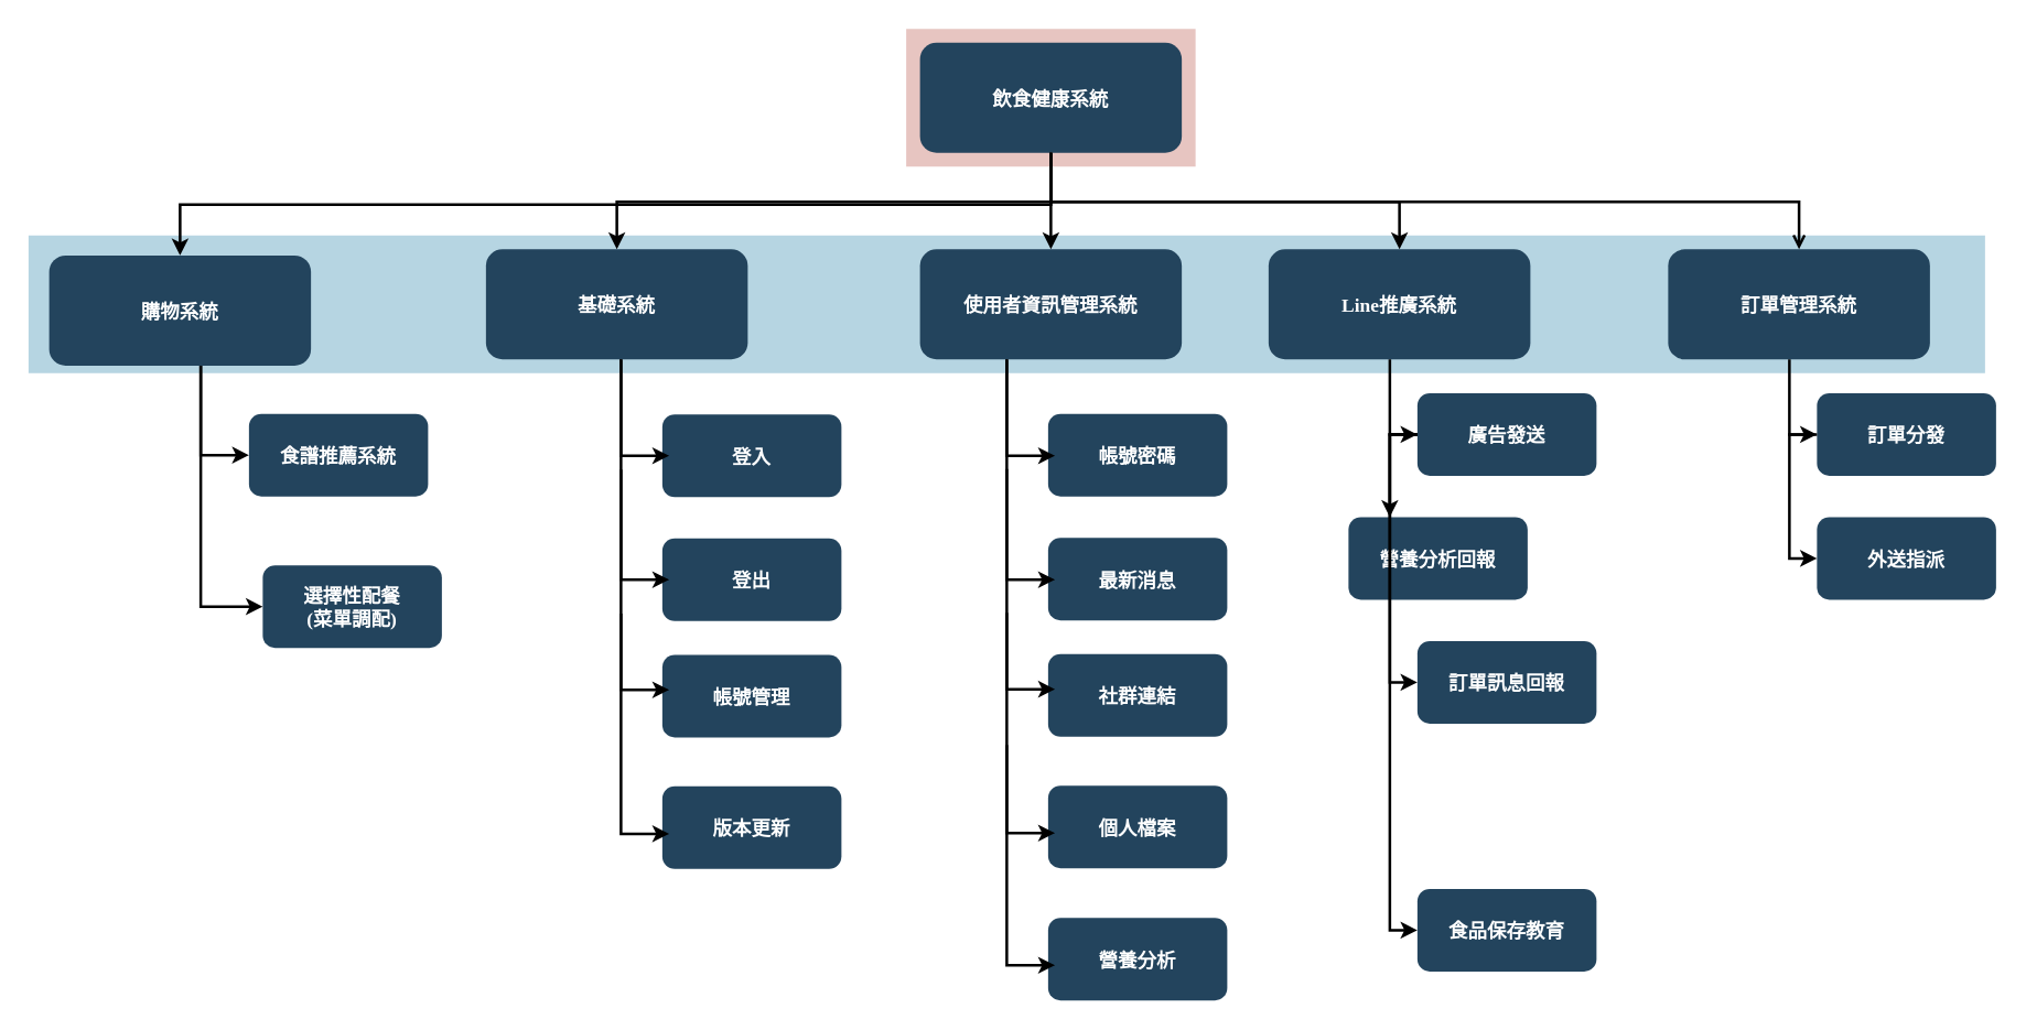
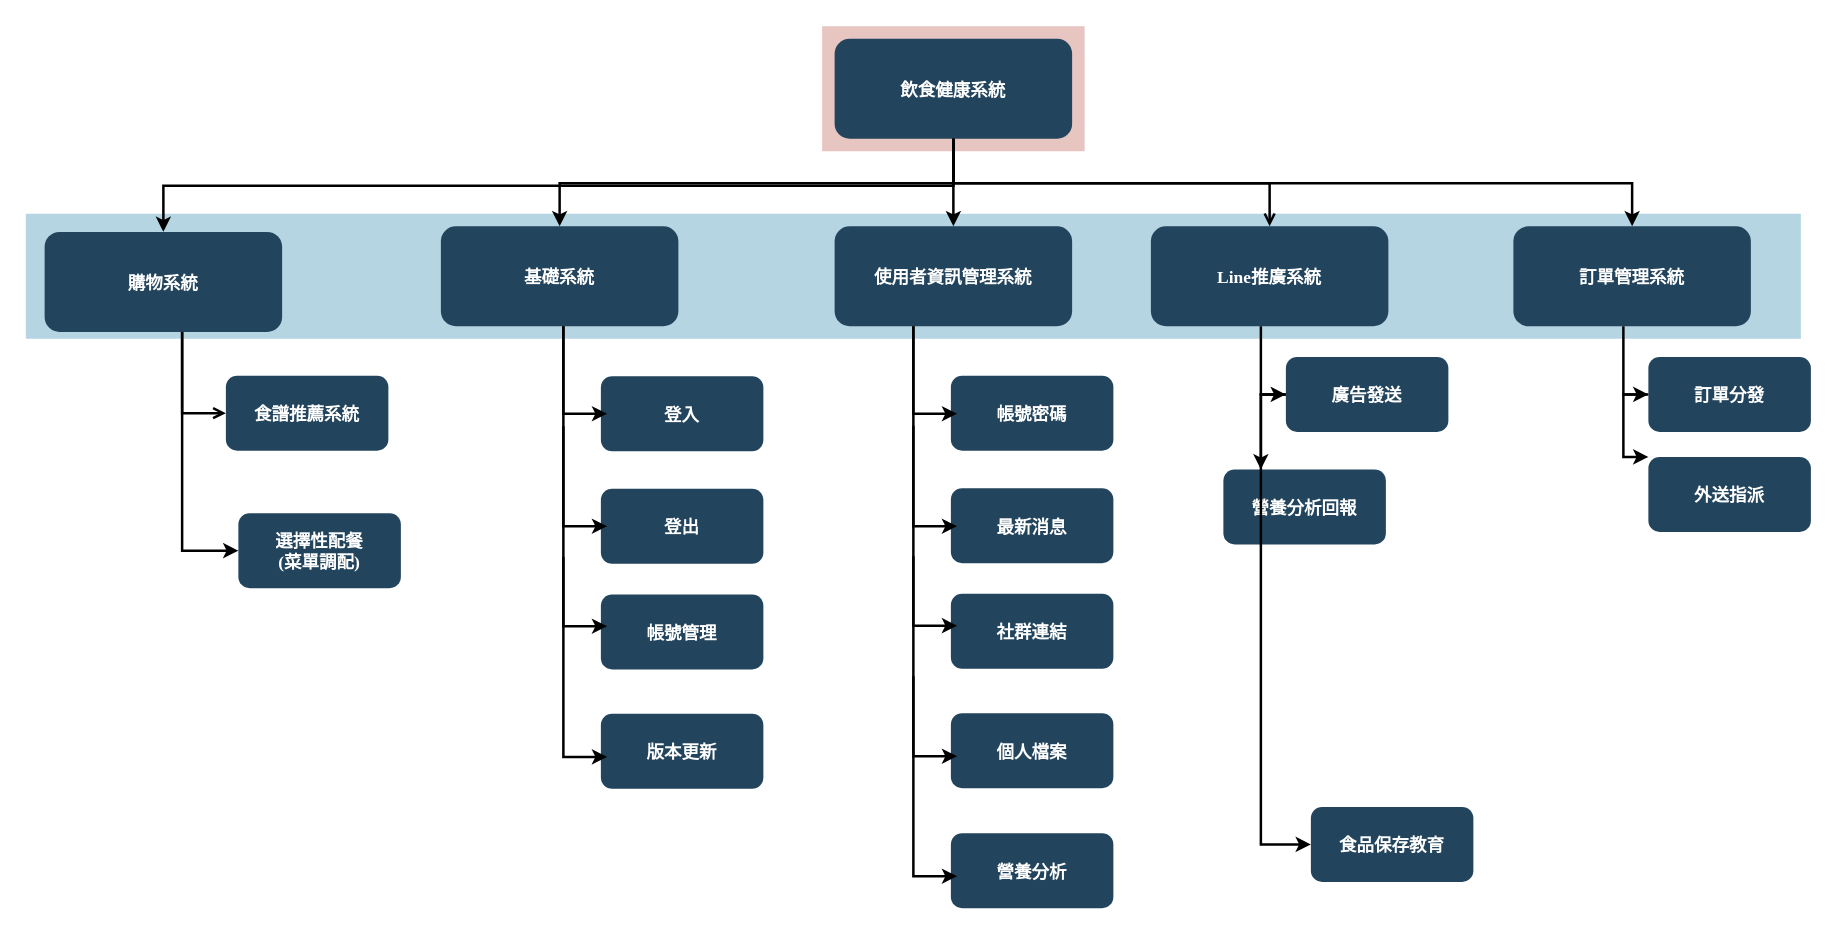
  <mxCell id="0" />
  <mxCell id="1" parent="0" />
  <mxCell id="2" value="" style="fillColor=#AE4132;strokeColor=none;opacity=30;" parent="1" vertex="1"><mxGeometry x="657" y="20.5" width="210" height="100.0" as="geometry" /></mxCell>
  <mxCell id="3" value="" style="fillColor=#10739E;strokeColor=none;opacity=30;" parent="1" vertex="1"><mxGeometry x="20" y="170.5" width="1420" height="100" as="geometry" /></mxCell>
  <mxCell id="4" value="飲食健康系統" style="rounded=1;fillColor=#23445D;gradientColor=none;strokeColor=none;fontColor=#FFFFFF;fontStyle=1;fontFamily=Tahoma;fontSize=14" parent="1" vertex="1"><mxGeometry x="667" y="30.5" width="190" height="80" as="geometry" /></mxCell>
  <mxCell id="5" value="Line推廣系統" style="rounded=1;fillColor=#23445D;gradientColor=none;strokeColor=none;fontColor=#FFFFFF;fontStyle=1;fontFamily=Tahoma;fontSize=14" parent="1" vertex="1"><mxGeometry x="920" y="180.5" width="190" height="80" as="geometry" /></mxCell>
- <mxCell id="6" value="" style="edgeStyle=elbowEdgeStyle;elbow=vertical;strokeWidth=2;rounded=0" parent="1" source="4" target="5" edge="1"><mxGeometry x="337" y="215.5" width="100" height="100" as="geometry"><mxPoint x="127" y="160.5" as="sourcePoint" /><mxPoint x="227" y="60.5" as="targetPoint" /></mxGeometry></mxCell>
+ <mxCell id="6" value="" style="edgeStyle=elbowEdgeStyle;elbow=vertical;strokeWidth=2;rounded=0;endArrow=open;" parent="1" source="4" target="5" edge="1"><mxGeometry x="337" y="215.5" width="100" height="100" as="geometry"><mxPoint x="127" y="160.5" as="sourcePoint" /><mxPoint x="227" y="60.5" as="targetPoint" /></mxGeometry></mxCell>
  <mxCell id="7" value="使用者資訊管理系統" style="rounded=1;fillColor=#23445D;gradientColor=none;strokeColor=none;fontColor=#FFFFFF;fontStyle=1;fontFamily=Tahoma;fontSize=14" parent="1" vertex="1"><mxGeometry x="667" y="180.5" width="190" height="80" as="geometry" /></mxCell>
  <mxCell id="8" value="基礎系統" style="rounded=1;fillColor=#23445D;gradientColor=none;strokeColor=none;fontColor=#FFFFFF;fontStyle=1;fontFamily=Tahoma;fontSize=14" parent="1" vertex="1"><mxGeometry x="352" y="180.5" width="190" height="80" as="geometry" /></mxCell>
  <mxCell id="9" value="購物系統" style="rounded=1;fillColor=#23445D;gradientColor=none;strokeColor=none;fontColor=#FFFFFF;fontStyle=1;fontFamily=Tahoma;fontSize=14" parent="1" vertex="1"><mxGeometry x="35" y="185" width="190" height="80" as="geometry" /></mxCell>
  <mxCell id="10" value="食譜推薦系統" style="rounded=1;fillColor=#23445D;gradientColor=none;strokeColor=none;fontColor=#FFFFFF;fontStyle=1;fontFamily=Tahoma;fontSize=14" parent="1" vertex="1"><mxGeometry x="180" y="300" width="130" height="60" as="geometry" /></mxCell>
  <mxCell id="11" value="選擇性配餐&#10;(菜單調配)" style="rounded=1;fillColor=#23445D;gradientColor=none;strokeColor=none;fontColor=#FFFFFF;fontStyle=1;fontFamily=Tahoma;fontSize=14" parent="1" vertex="1"><mxGeometry x="190" y="410" width="130" height="60" as="geometry" /></mxCell>
  <mxCell id="12" value="廣告發送" style="rounded=1;fillColor=#23445D;gradientColor=none;strokeColor=none;fontColor=#FFFFFF;fontStyle=1;fontFamily=Tahoma;fontSize=14" parent="1" vertex="1"><mxGeometry x="1028" y="285" width="130" height="60" as="geometry" /></mxCell>
  <mxCell id="13" value="營養分析回報" style="rounded=1;fillColor=#23445D;gradientColor=none;strokeColor=none;fontColor=#FFFFFF;fontStyle=1;fontFamily=Tahoma;fontSize=14" parent="1" vertex="1"><mxGeometry x="978" y="375" width="130" height="60" as="geometry" /></mxCell>
- <mxCell id="14" value="訂單訊息回報" style="rounded=1;fillColor=#23445D;gradientColor=none;strokeColor=none;fontColor=#FFFFFF;fontStyle=1;fontFamily=Tahoma;fontSize=14" parent="1" vertex="1"><mxGeometry x="1028" y="465" width="130" height="60" as="geometry" /></mxCell>
- <mxCell id="15" value="食品保存教育" style="rounded=1;fillColor=#23445D;gradientColor=none;strokeColor=none;fontColor=#FFFFFF;fontStyle=1;fontFamily=Tahoma;fontSize=14" parent="1" vertex="1"><mxGeometry x="1028" y="645" width="130" height="60" as="geometry" /></mxCell>
+ <mxCell id="15" value="食品保存教育" style="rounded=1;fillColor=#23445D;gradientColor=none;strokeColor=none;fontColor=#FFFFFF;fontStyle=1;fontFamily=Tahoma;fontSize=14" parent="1" vertex="1"><mxGeometry x="1048" y="645" width="130" height="60" as="geometry" /></mxCell>
  <mxCell id="16" value="" style="edgeStyle=elbowEdgeStyle;elbow=vertical;strokeWidth=2;rounded=0" parent="1" source="4" target="8" edge="1"><mxGeometry x="347" y="225.5" width="100" height="100" as="geometry"><mxPoint x="652" y="120.5" as="sourcePoint" /><mxPoint x="1257" y="190.5" as="targetPoint" /></mxGeometry></mxCell>
  <mxCell id="17" value="" style="edgeStyle=elbowEdgeStyle;elbow=vertical;strokeWidth=2;rounded=0" parent="1" source="4" target="9" edge="1"><mxGeometry x="-23" y="135.5" width="100" height="100" as="geometry"><mxPoint x="-233" y="80.5" as="sourcePoint" /><mxPoint x="-133" y="-19.5" as="targetPoint" /></mxGeometry></mxCell>
- <mxCell id="18" value="" style="edgeStyle=elbowEdgeStyle;elbow=horizontal;strokeWidth=2;rounded=0" parent="1" source="9" target="10" edge="1"><mxGeometry x="-23" y="135.5" width="100" height="100" as="geometry"><mxPoint x="-80" y="80" as="sourcePoint" /><mxPoint x="20" y="-20" as="targetPoint" /><Array as="points"><mxPoint x="145" y="280" /></Array></mxGeometry></mxCell>
+ <mxCell id="18" value="" style="edgeStyle=elbowEdgeStyle;elbow=horizontal;strokeWidth=2;rounded=0;endArrow=open;" parent="1" source="9" target="10" edge="1"><mxGeometry x="-23" y="135.5" width="100" height="100" as="geometry"><mxPoint x="-80" y="80" as="sourcePoint" /><mxPoint x="20" y="-20" as="targetPoint" /><Array as="points"><mxPoint x="145" y="280" /></Array></mxGeometry></mxCell>
  <mxCell id="19" value="" style="edgeStyle=elbowEdgeStyle;elbow=horizontal;strokeWidth=2;rounded=0" parent="1" source="9" target="11" edge="1"><mxGeometry x="-23" y="135.5" width="100" height="100" as="geometry"><mxPoint x="-80" y="80" as="sourcePoint" /><mxPoint x="20" y="-20" as="targetPoint" /><Array as="points"><mxPoint x="145" y="320" /></Array></mxGeometry></mxCell>
  <mxCell id="20" value="" style="edgeStyle=elbowEdgeStyle;elbow=horizontal;strokeWidth=2;rounded=0" parent="1" source="12" target="13" edge="1"><mxGeometry x="-23" y="135.5" width="100" height="100" as="geometry"><mxPoint x="-562" y="65" as="sourcePoint" /><mxPoint x="-462" y="-35" as="targetPoint" /><Array as="points"><mxPoint x="1008" y="365" /></Array></mxGeometry></mxCell>
- <mxCell id="21" value="" style="edgeStyle=elbowEdgeStyle;elbow=horizontal;strokeWidth=2;rounded=0" parent="1" source="12" target="14" edge="1"><mxGeometry x="-23" y="135.5" width="100" height="100" as="geometry"><mxPoint x="-562" y="65" as="sourcePoint" /><mxPoint x="-462" y="-35" as="targetPoint" /><Array as="points"><mxPoint x="1008" y="405" /></Array></mxGeometry></mxCell>
  <mxCell id="22" value="" style="edgeStyle=elbowEdgeStyle;elbow=horizontal;strokeWidth=2;rounded=0" parent="1" source="12" target="15" edge="1"><mxGeometry x="-23" y="135.5" width="100" height="100" as="geometry"><mxPoint x="-562" y="65" as="sourcePoint" /><mxPoint x="-462" y="-35" as="targetPoint" /><Array as="points"><mxPoint x="1008" y="505" /></Array></mxGeometry></mxCell>
  <mxCell id="23" value="登入" style="rounded=1;fillColor=#23445D;gradientColor=none;strokeColor=none;fontColor=#FFFFFF;fontStyle=1;fontFamily=Tahoma;fontSize=14" vertex="1" parent="1"><mxGeometry x="480" y="300.5" width="130" height="60" as="geometry" /></mxCell>
  <mxCell id="24" value="登出" style="rounded=1;fillColor=#23445D;gradientColor=none;strokeColor=none;fontColor=#FFFFFF;fontStyle=1;fontFamily=Tahoma;fontSize=14" vertex="1" parent="1"><mxGeometry x="480" y="390.5" width="130" height="60" as="geometry" /></mxCell>
  <mxCell id="25" value="" style="edgeStyle=elbowEdgeStyle;elbow=horizontal;strokeWidth=2;rounded=0" edge="1" parent="1"><mxGeometry x="-23" y="135.5" width="100" height="100" as="geometry"><mxPoint x="450" y="260.5" as="sourcePoint" /><mxPoint x="485" y="330.5" as="targetPoint" /><Array as="points"><mxPoint x="450" y="280" /></Array></mxGeometry></mxCell>
  <mxCell id="26" value="" style="edgeStyle=elbowEdgeStyle;elbow=horizontal;strokeWidth=2;rounded=0" edge="1" parent="1"><mxGeometry x="-23" y="135.5" width="100" height="100" as="geometry"><mxPoint x="450" y="260.5" as="sourcePoint" /><mxPoint x="485" y="420.5" as="targetPoint" /><Array as="points"><mxPoint x="450" y="320" /></Array></mxGeometry></mxCell>
  <mxCell id="27" value="帳號管理" style="rounded=1;fillColor=#23445D;gradientColor=none;strokeColor=none;fontColor=#FFFFFF;fontStyle=1;fontFamily=Tahoma;fontSize=14" vertex="1" parent="1"><mxGeometry x="480" y="475" width="130" height="60" as="geometry" /></mxCell>
  <mxCell id="28" value="版本更新" style="rounded=1;fillColor=#23445D;gradientColor=none;strokeColor=none;fontColor=#FFFFFF;fontStyle=1;fontFamily=Tahoma;fontSize=14" vertex="1" parent="1"><mxGeometry x="480" y="570.5" width="130" height="60" as="geometry" /></mxCell>
  <mxCell id="29" value="" style="edgeStyle=elbowEdgeStyle;elbow=horizontal;strokeWidth=2;rounded=0" edge="1" parent="1"><mxGeometry x="-23" y="135.5" width="100" height="100" as="geometry"><mxPoint x="450" y="340.5" as="sourcePoint" /><mxPoint x="485" y="500.5" as="targetPoint" /><Array as="points"><mxPoint x="450" y="400" /></Array></mxGeometry></mxCell>
  <mxCell id="30" value="" style="edgeStyle=elbowEdgeStyle;elbow=horizontal;strokeWidth=2;rounded=0" edge="1" parent="1"><mxGeometry x="-23" y="135.5" width="100" height="100" as="geometry"><mxPoint x="450" y="445" as="sourcePoint" /><mxPoint x="485" y="605" as="targetPoint" /><Array as="points"><mxPoint x="450" y="504.5" /></Array></mxGeometry></mxCell>
  <mxCell id="31" value="帳號密碼" style="rounded=1;fillColor=#23445D;gradientColor=none;strokeColor=none;fontColor=#FFFFFF;fontStyle=1;fontFamily=Tahoma;fontSize=14" vertex="1" parent="1"><mxGeometry x="760" y="300" width="130" height="60" as="geometry" /></mxCell>
  <mxCell id="32" value="最新消息" style="rounded=1;fillColor=#23445D;gradientColor=none;strokeColor=none;fontColor=#FFFFFF;fontStyle=1;fontFamily=Tahoma;fontSize=14" vertex="1" parent="1"><mxGeometry x="760" y="390" width="130" height="60" as="geometry" /></mxCell>
  <mxCell id="33" value="社群連結" style="rounded=1;fillColor=#23445D;gradientColor=none;strokeColor=none;fontColor=#FFFFFF;fontStyle=1;fontFamily=Tahoma;fontSize=14" vertex="1" parent="1"><mxGeometry x="760" y="474.5" width="130" height="60" as="geometry" /></mxCell>
  <mxCell id="34" value="個人檔案" style="rounded=1;fillColor=#23445D;gradientColor=none;strokeColor=none;fontColor=#FFFFFF;fontStyle=1;fontFamily=Tahoma;fontSize=14" vertex="1" parent="1"><mxGeometry x="760" y="570" width="130" height="60" as="geometry" /></mxCell>
  <mxCell id="35" value="" style="edgeStyle=elbowEdgeStyle;elbow=horizontal;strokeWidth=2;rounded=0" edge="1" parent="1"><mxGeometry x="-23" y="135.5" width="100" height="100" as="geometry"><mxPoint x="730" y="340" as="sourcePoint" /><mxPoint x="765" y="500" as="targetPoint" /><Array as="points"><mxPoint x="730" y="399.5" /></Array></mxGeometry></mxCell>
  <mxCell id="36" value="" style="edgeStyle=elbowEdgeStyle;elbow=horizontal;strokeWidth=2;rounded=0" edge="1" parent="1"><mxGeometry x="-23" y="135.5" width="100" height="100" as="geometry"><mxPoint x="730" y="444.5" as="sourcePoint" /><mxPoint x="765" y="604.5" as="targetPoint" /><Array as="points"><mxPoint x="730" y="504" /></Array></mxGeometry></mxCell>
  <mxCell id="37" value="" style="edgeStyle=elbowEdgeStyle;elbow=horizontal;strokeWidth=2;rounded=0" edge="1" parent="1"><mxGeometry x="-23" y="135.5" width="100" height="100" as="geometry"><mxPoint x="730" y="260.5" as="sourcePoint" /><mxPoint x="765" y="420.5" as="targetPoint" /><Array as="points"><mxPoint x="730" y="320" /></Array></mxGeometry></mxCell>
  <mxCell id="38" value="" style="edgeStyle=elbowEdgeStyle;elbow=horizontal;strokeWidth=2;rounded=0" edge="1" parent="1"><mxGeometry x="-23" y="135.5" width="100" height="100" as="geometry"><mxPoint x="730" y="260.5" as="sourcePoint" /><mxPoint x="765" y="330.5" as="targetPoint" /><Array as="points"><mxPoint x="730" y="280" /></Array></mxGeometry></mxCell>
  <mxCell id="39" value="營養分析" style="rounded=1;fillColor=#23445D;gradientColor=none;strokeColor=none;fontColor=#FFFFFF;fontStyle=1;fontFamily=Tahoma;fontSize=14" vertex="1" parent="1"><mxGeometry x="760" y="666" width="130" height="60" as="geometry" /></mxCell>
  <mxCell id="40" value="" style="edgeStyle=elbowEdgeStyle;elbow=horizontal;strokeWidth=2;rounded=0" edge="1" parent="1"><mxGeometry x="-23" y="135.5" width="100" height="100" as="geometry"><mxPoint x="730" y="540.5" as="sourcePoint" /><mxPoint x="765" y="700.5" as="targetPoint" /><Array as="points"><mxPoint x="730" y="600" /></Array></mxGeometry></mxCell>
  <mxCell id="41" value="" style="edgeStyle=elbowEdgeStyle;elbow=horizontal;strokeWidth=2;rounded=0" edge="1" parent="1"><mxGeometry x="-23" y="135.5" width="100" height="100" as="geometry"><mxPoint x="1008" y="260.5" as="sourcePoint" /><mxPoint x="1028" y="315" as="targetPoint" /><Array as="points"><mxPoint x="1008" y="325" /></Array></mxGeometry></mxCell>
  <mxCell id="42" value="" style="edgeStyle=elbowEdgeStyle;elbow=vertical;strokeWidth=2;rounded=0;exitX=0.5;exitY=1;exitDx=0;exitDy=0;" edge="1" parent="1" source="4" target="7"><mxGeometry x="337" y="215.5" width="100" height="100" as="geometry"><mxPoint x="640" y="110.5" as="sourcePoint" /><mxPoint x="1013" y="180.5" as="targetPoint" /></mxGeometry></mxCell>
  <mxCell id="43" value="訂單管理系統" style="rounded=1;fillColor=#23445D;gradientColor=none;strokeColor=none;fontColor=#FFFFFF;fontStyle=1;fontFamily=Tahoma;fontSize=14" vertex="1" parent="1"><mxGeometry x="1210" y="180.5" width="190" height="80" as="geometry" /></mxCell>
  <mxCell id="44" value="訂單分發" style="rounded=1;fillColor=#23445D;gradientColor=none;strokeColor=none;fontColor=#FFFFFF;fontStyle=1;fontFamily=Tahoma;fontSize=14" vertex="1" parent="1"><mxGeometry x="1318" y="285" width="130" height="60" as="geometry" /></mxCell>
- <mxCell id="45" value="外送指派" style="rounded=1;fillColor=#23445D;gradientColor=none;strokeColor=none;fontColor=#FFFFFF;fontStyle=1;fontFamily=Tahoma;fontSize=14" vertex="1" parent="1"><mxGeometry x="1318" y="375" width="130" height="60" as="geometry" /></mxCell>
+ <mxCell id="45" value="外送指派" style="rounded=1;fillColor=#23445D;gradientColor=none;strokeColor=none;fontColor=#FFFFFF;fontStyle=1;fontFamily=Tahoma;fontSize=14" vertex="1" parent="1"><mxGeometry x="1318" y="365" width="130" height="60" as="geometry" /></mxCell>
  <mxCell id="46" value="" style="edgeStyle=elbowEdgeStyle;elbow=horizontal;strokeWidth=2;rounded=0" edge="1" parent="1" source="44" target="45"><mxGeometry x="-23" y="135.5" width="100" height="100" as="geometry"><mxPoint x="-272" y="65" as="sourcePoint" /><mxPoint x="-172" y="-35" as="targetPoint" /><Array as="points"><mxPoint x="1298" y="365" /></Array></mxGeometry></mxCell>
  <mxCell id="47" value="" style="edgeStyle=elbowEdgeStyle;elbow=horizontal;strokeWidth=2;rounded=0" edge="1" parent="1"><mxGeometry x="-23" y="135.5" width="100" height="100" as="geometry"><mxPoint x="1298" y="260.5" as="sourcePoint" /><mxPoint x="1318" y="315" as="targetPoint" /><Array as="points"><mxPoint x="1298" y="325" /></Array></mxGeometry></mxCell>
- <mxCell id="48" value="" style="edgeStyle=elbowEdgeStyle;elbow=vertical;strokeWidth=2;rounded=0;exitX=0.5;exitY=1;exitDx=0;exitDy=0;endArrow=open;" edge="1" parent="1" source="4" target="43"><mxGeometry x="337" y="215.5" width="100" height="100" as="geometry"><mxPoint x="640" y="110.5" as="sourcePoint" /><mxPoint x="1013" y="180.5" as="targetPoint" /></mxGeometry></mxCell>
+ <mxCell id="48" value="" style="edgeStyle=elbowEdgeStyle;elbow=vertical;strokeWidth=2;rounded=0;exitX=0.5;exitY=1;exitDx=0;exitDy=0;" edge="1" parent="1" source="4" target="43"><mxGeometry x="337" y="215.5" width="100" height="100" as="geometry"><mxPoint x="640" y="110.5" as="sourcePoint" /><mxPoint x="1013" y="180.5" as="targetPoint" /></mxGeometry></mxCell>
